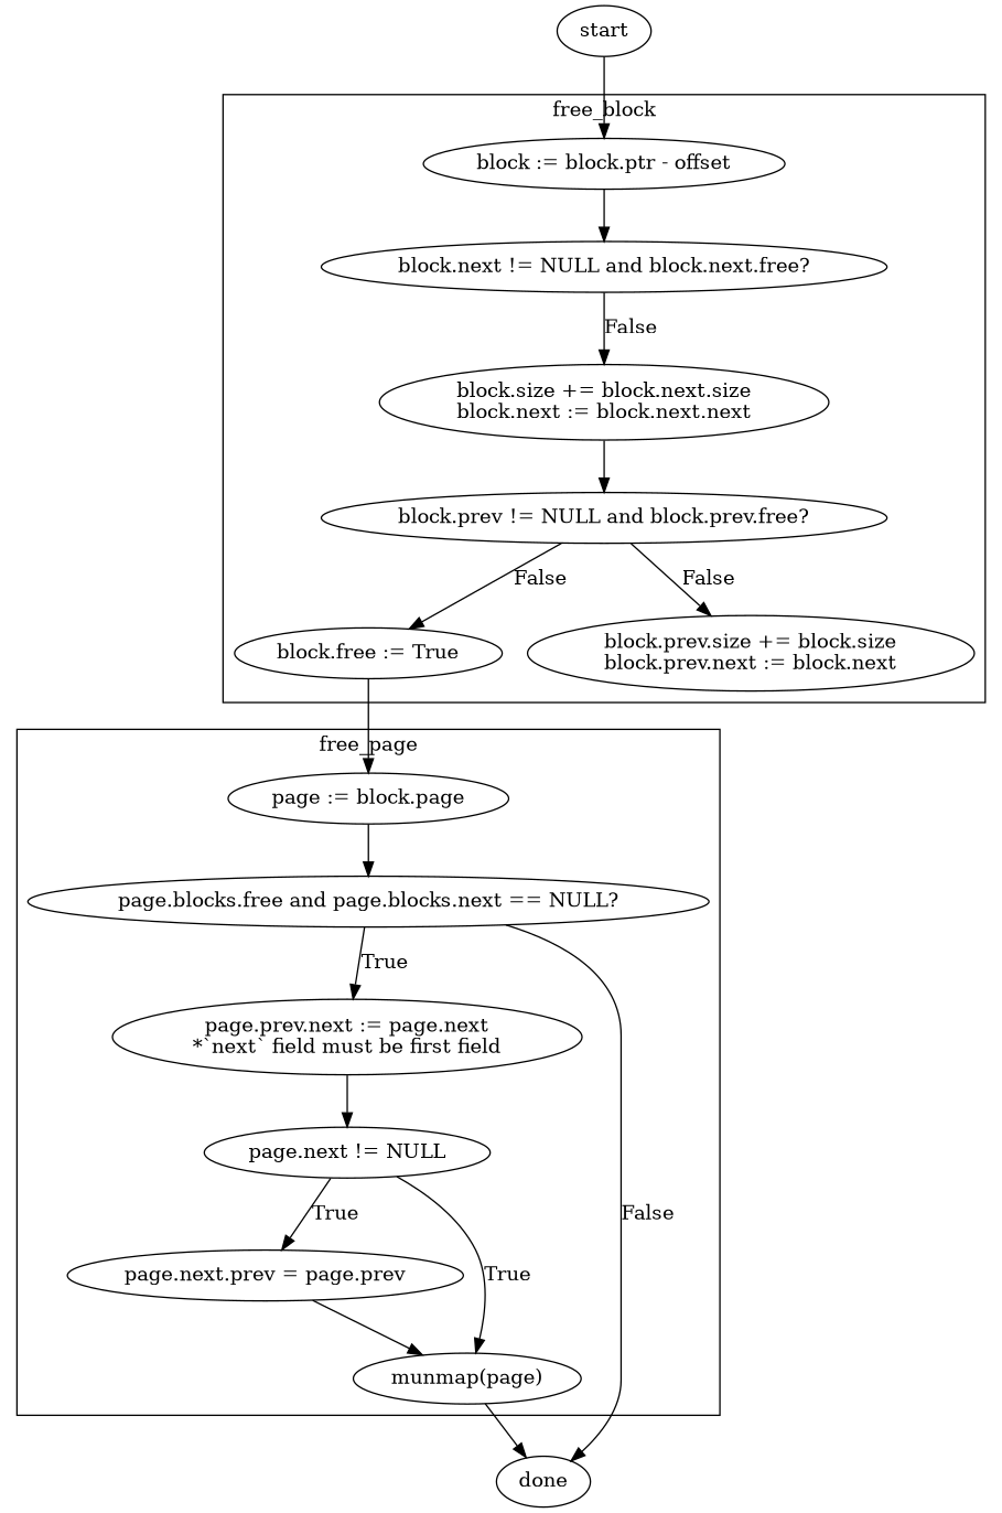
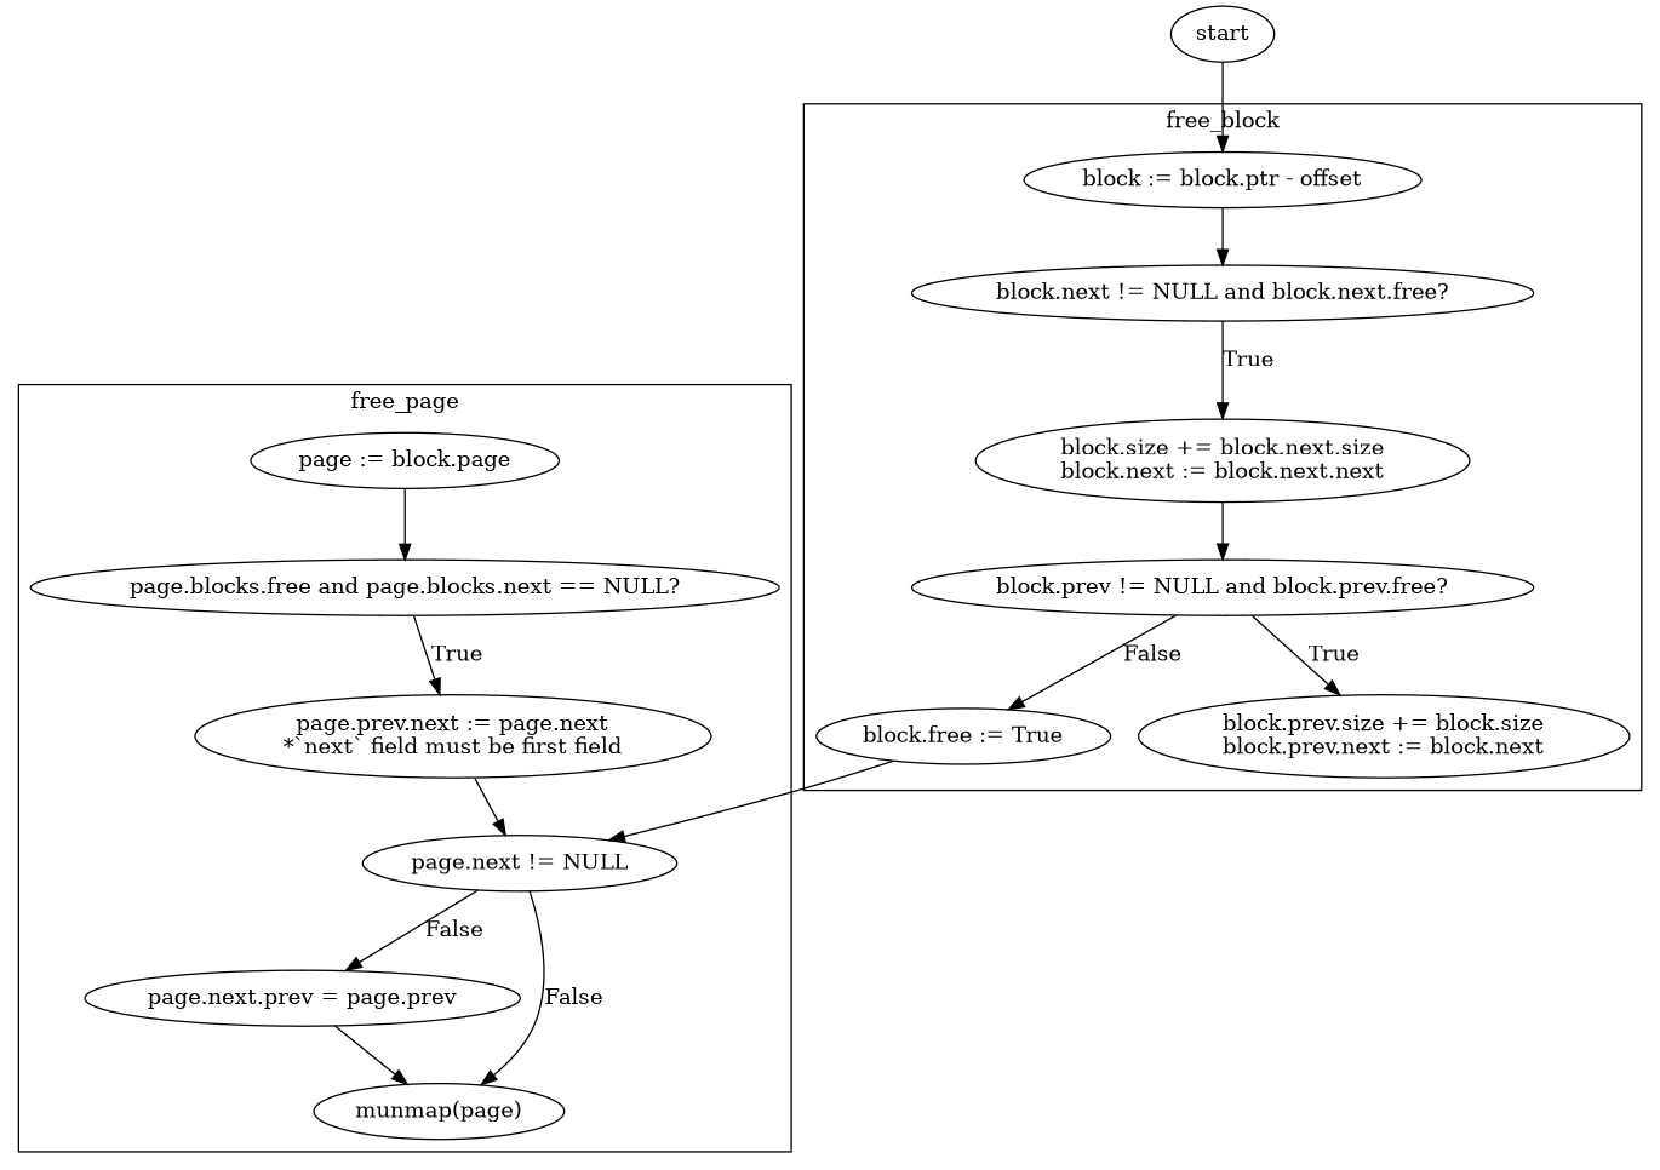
  digraph {
    fontname="DejaVu Serif"
    node [fontname="DejaVu Serif"]
    edge [fontname="DejaVu Serif"]
    n1 [label="block := block.ptr - offset"]
    n2 [label="block.next != NULL and block.next.free?"]
    n3 [label="block.prev != NULL and block.prev.free?"]
    n4 [label="block.size += block.next.size\nblock.next := block.next.next"]
    n5 [label="block.free := True"]
    n6 [label="block.prev.size += block.size\nblock.prev.next := block.next"]
    n7 [label="page := block.page"]
    n8 [label="page.blocks.free and page.blocks.next == NULL?"]
    n9 [label="page.prev.next := page.next\n*`next` field must be first field"]
    n10 [label="page.next != NULL"]
    n11 [label="page.next.prev = page.prev"]
    n12 [label="munmap(page)"]
-   done
    start
    subgraph cluster_1 {
      label=free_block
      n1
      n2
      n3
      n4
      n5
      n6
    }
    subgraph cluster_2 {
      label=free_page
      n7
      n8
      n9
      n10
      n11
      n12
    }
    n1 -> n2
-   n2 -> n4 [label=False]
+   n2 -> n4 [label=True]
    n3 -> n5 [label=False]
-   n3 -> n6 [label=False]
+   n3 -> n6 [label=True]
    n4 -> n3
-   n5 -> n7
+   n5 -> n10
    n7 -> n8
    n8 -> n9 [label=True]
-   n8 -> done [label=False]
    n9 -> n10
-   n10 -> n11 [label=True]
-   n10 -> n12 [label=True]
+   n10 -> n11 [label=False]
+   n10 -> n12 [label=False]
    n11 -> n12
-   n12 -> done
    start -> n1
  }
